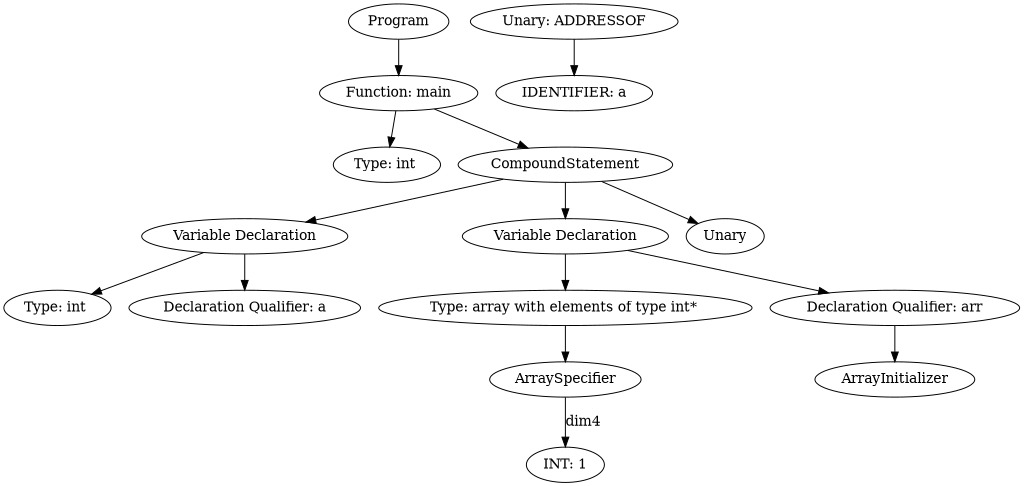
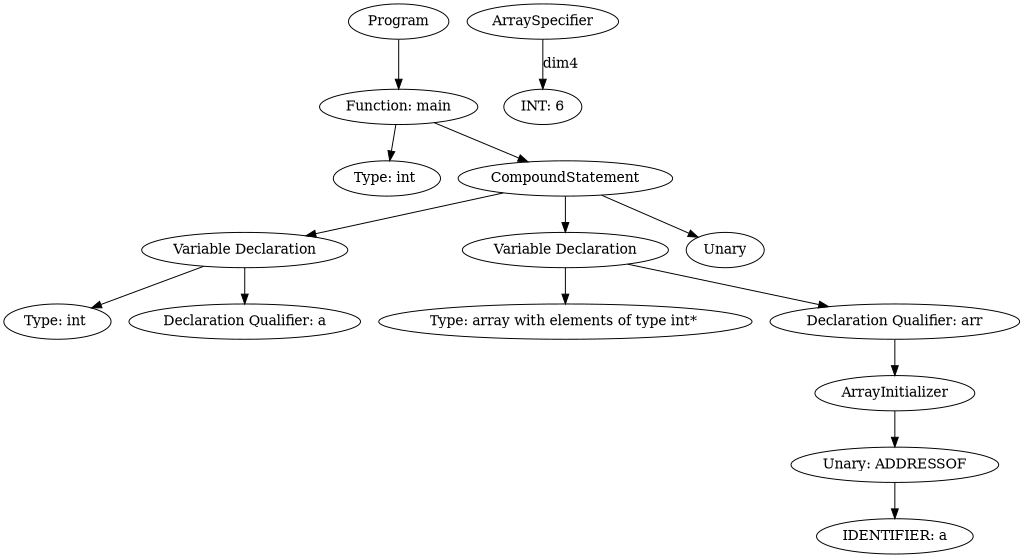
  digraph {
    n1 [label=Program]
    n2 [label="Function: main"]
    n3 [label="Type: int "]
    n4 [label=CompoundStatement]
    n5 [label="Variable Declaration"]
    n6 [label="Variable Declaration"]
    n7 [label=Unary]
    n8 [label="Type: int "]
    n9 [label="Declaration Qualifier: a"]
    n10 [label="Type: array with elements of type int* "]
    n11 [label="Declaration Qualifier: arr"]
    n12 [label=ArraySpecifier]
    n13 [label=ArrayInitializer]
-   n14 [label="INT: 1"]
+   n14 [label="INT: 6"]
    n15 [label="Unary: ADDRESSOF"]
    n16 [label="IDENTIFIER: a"]
    n1 -> n2
    n2 -> n3
    n2 -> n4
    n4 -> n5
    n4 -> n6
    n4 -> n7
    n5 -> n8
    n5 -> n9
    n6 -> n10
    n6 -> n11
-   n10 -> n12
    n11 -> n13
    n12 -> n14 [label=dim4]
+   n13 -> n15
    n15 -> n16
  }
